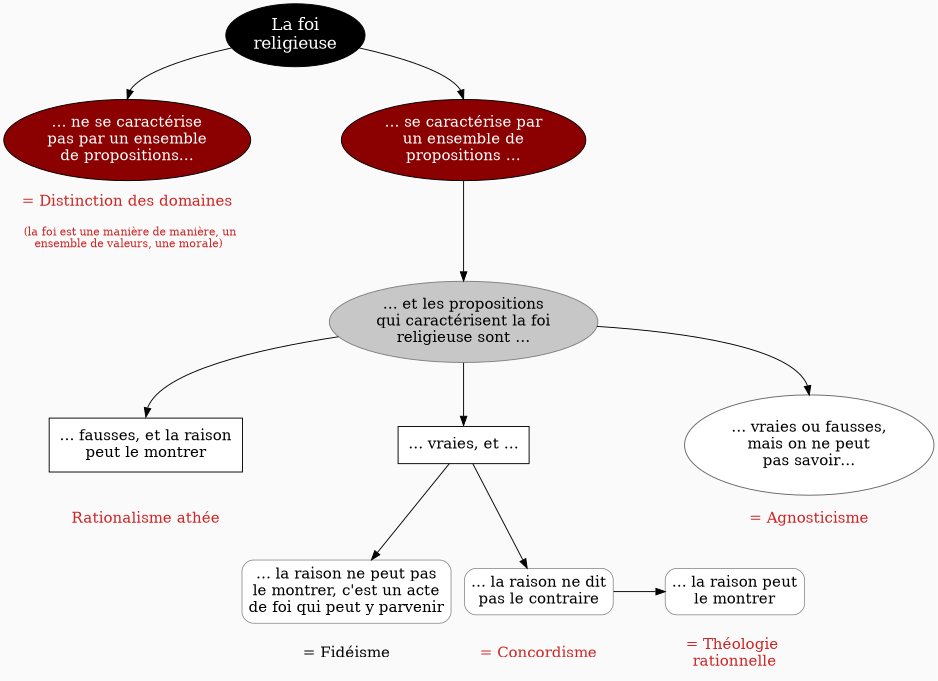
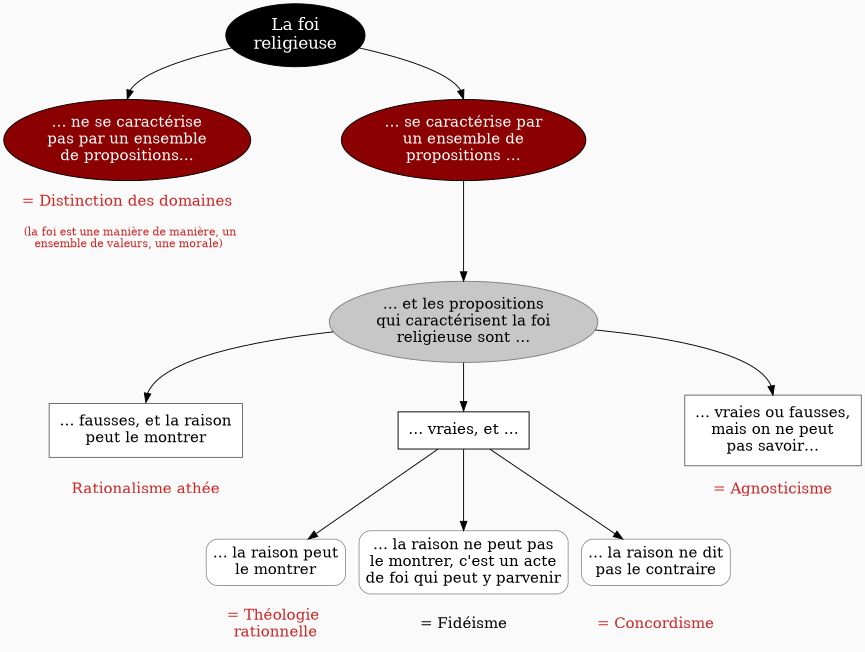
  digraph {
    bgcolor=grey98
    nodesep=0.2
    ranksep=0.1
    splines=true
    style=filled
    node [fillcolor=white fontcolor=black fontsize=16 style="filled, rounded" color=grey50 margin=0.1 penwidth=0.8 shape=box]
    edge [minlen=4 style=invis]
    n1 [fillcolor=red4 fontcolor=white label="… ne se caractérise\npas par un ensemble\nde propositions…" style=filled color="" margin="" penwidth="" shape=""]
    n2 [fillcolor=red4 fontcolor=white label="… se caractérise par\nun ensemble de\npropositions …" style=filled color="" margin="" penwidth="" shape=""]
-   n3 [color=black label="… fausses, et la raison\npeut le montrer" margin=0.15 penwidth=1 style=filled]
+   n3 [color=grey40 label="… fausses, et la raison\npeut le montrer" margin=0.15 penwidth=1 style=filled]
    n4 [color=black label="… vraies, et …" margin=0.15 penwidth=1 style=filled]
-   n5 [color=grey40 label="… vraies ou fausses,\nmais on ne peut\npas savoir…" margin=0.15 penwidth=1 shape=ellipse style=filled]
+   n5 [color=grey40 label="… vraies ou fausses,\nmais on ne peut\npas savoir…" margin=0.15 penwidth=1 style=filled]
    n6 [label="… la raison peut\nle montrer"]
    n7 [label="… la raison ne peut pas\nle montrer, c'est un acte\nde foi qui peut y parvenir"]
    n8 [label="… la raison ne dit\npas le contraire"]
    n9 [fillcolor=grey98 fontcolor=firebrick3 label=<= Distinction des domaines<br/> <font point-size="5"><br/></font> <font point-size="12">(la foi est une manière de manière, un<br/> ensemble de valeurs, une morale)</font>> shape=plaintext]
    n10 [fillcolor=grey78 label="… et les propositions\nqui caractérisent la foi\nreligieuse sont …" shape=oval style=filled margin="" penwidth=""]
    n11 [fillcolor=grey98 fontcolor=firebrick3 label="Rationalisme athée" shape=plaintext]
    n12 [fillcolor=grey98 fontcolor=firebrick3 label="= Agnosticisme" shape=plaintext]
    n13 [fillcolor=grey98 fontcolor=firebrick3 label="= Théologie \nrationnelle" shape=plaintext]
    n14 [fillcolor=grey98 label="= Fidéisme" shape=plaintext]
    n15 [fillcolor=grey98 fontcolor=firebrick3 label="= Concordisme" shape=plaintext]
    n16 [fillcolor=12 fontcolor=white fontsize=18 label="La foi\nreligieuse" style=filled color="" margin="" penwidth="" shape=""]
    subgraph sub_1 {
      rank=same
      n1
      n2
    }
    subgraph sub_2 {
      rank=same
      n3
      n4
      n5
    }
    subgraph sub_3 {
      rank=same
      n6
      n7
      n8
    }
    n1 -> n2 [minlen=7]
    n1 -> n9 [minlen=1]
    n2 -> n10 [style=""]
    n3 -> n4 [minlen=12]
    n3 -> n11 [minlen=1]
    n4 -> n5 [minlen=12]
-   n8 -> n6 [style=""]
+   n4 -> n6 [style=""]
    n4 -> n7 [style=""]
    n4 -> n8 [style=""]
    n5 -> n12 [minlen=1]
    n6 -> n7 [minlen=1]
    n6 -> n13 [minlen=1]
    n7 -> n8 [minlen=1]
    n7 -> n14 [minlen=1]
    n8 -> n15 [minlen=1]
    n10 -> n3 [headport=n style=""]
    n10 -> n4 [headport=n style=""]
    n10 -> n5 [headport=n style=""]
    n16 -> n1 [headport=n style=""]
    n16 -> n2 [headport=n style=""]
  }
